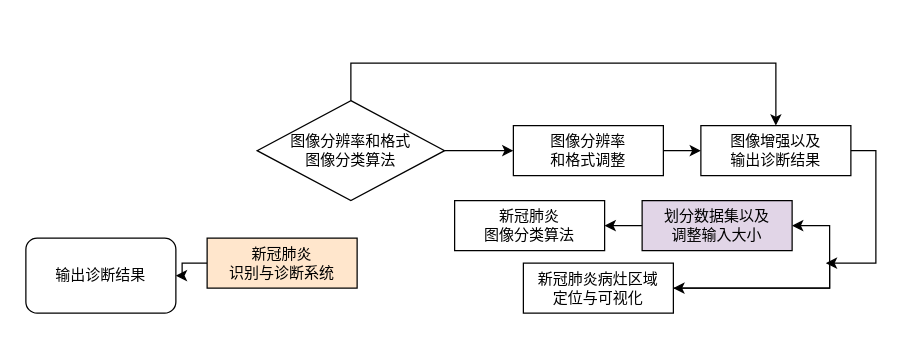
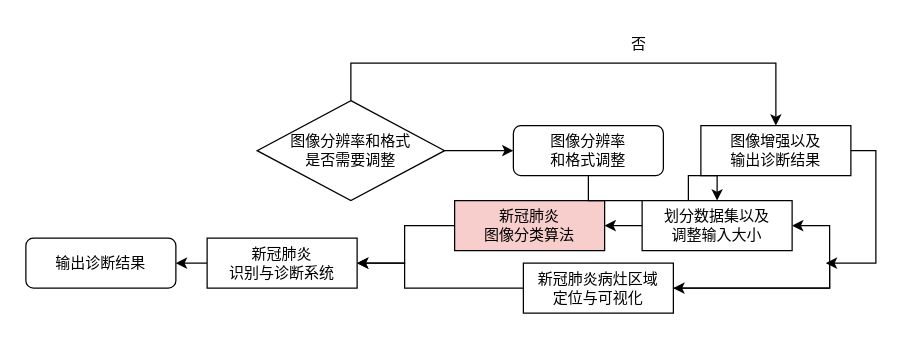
  <mxCell id="0" />
  <mxCell id="1" parent="0" />
- <mxCell id="3" value="新冠肺炎&lt;br&gt;图像分类算法" style="rounded=0;whiteSpace=wrap;html=1;" vertex="1" parent="1"><mxGeometry x="363" y="160" width="120" height="40" as="geometry" /></mxCell>
+ <mxCell id="2" value="" style="edgeStyle=orthogonalEdgeStyle;rounded=0;orthogonalLoop=1;jettySize=auto;html=1;entryX=1;entryY=0.5;entryDx=0;entryDy=0;" edge="1" parent="1" source="3" target="14"><mxGeometry relative="1" as="geometry"><mxPoint x="273" y="210" as="targetPoint" /><Array as="points"><mxPoint x="323" y="180" /><mxPoint x="323" y="210" /></Array></mxGeometry></mxCell>
+ <mxCell id="3" value="新冠肺炎&lt;br&gt;图像分类算法" style="rounded=0;whiteSpace=wrap;html=1;fillColor=#f8cecc;" vertex="1" parent="1"><mxGeometry x="363" y="160" width="120" height="40" as="geometry" /></mxCell>
  <mxCell id="4" value="" style="edgeStyle=orthogonalEdgeStyle;rounded=0;orthogonalLoop=1;jettySize=auto;html=1;startArrow=none;" edge="1" parent="1"><mxGeometry relative="1" as="geometry"><mxPoint x="693" y="210" as="sourcePoint" /><mxPoint x="693" y="210" as="targetPoint" /><Array as="points" /></mxGeometry></mxCell>
  <mxCell id="5" value="图像增强以及&lt;br&gt;输出诊断结果" style="rounded=0;whiteSpace=wrap;html=1;points=[[0,0,0,0,0],[0,0.25,0,0,0],[0,0.5,0,0,0],[0,0.75,0,0,0],[0,1,0,0,0],[0.25,0,0,0,0],[0.25,1,0,0,0],[0.5,0,0,0,0],[0.5,1,0,0,0],[0.75,0,0,0,0],[0.75,1,0,0,0],[1,0,0,0,0],[1,0.25,0,0,0],[1,0.5,0,0,0],[1,0.75,0,0,0],[1,1,0,0,0]];" vertex="1" parent="1"><mxGeometry x="560" y="100" width="120" height="40" as="geometry" /></mxCell>
  <mxCell id="6" value="" style="edgeStyle=orthogonalEdgeStyle;rounded=0;orthogonalLoop=1;jettySize=auto;html=1;" edge="1" parent="1" source="7" target="9"><mxGeometry relative="1" as="geometry" /></mxCell>
- <mxCell id="7" value="图像分辨率和格式&lt;br&gt;图像分类算法" style="rhombus;whiteSpace=wrap;html=1;" vertex="1" parent="1"><mxGeometry x="205" y="80" width="150" height="80" as="geometry" /></mxCell>
- <mxCell id="8" value="" style="edgeStyle=orthogonalEdgeStyle;rounded=0;orthogonalLoop=1;jettySize=auto;html=1;spacing=6;" edge="1" parent="1" source="9" target="5"><mxGeometry relative="1" as="geometry" /></mxCell>
- <mxCell id="9" value="图像分辨率&lt;br&gt;和格式调整" style="rounded=0;whiteSpace=wrap;html=1;" vertex="1" parent="1"><mxGeometry x="410" y="100" width="120" height="40" as="geometry" /></mxCell>
+ <mxCell id="7" value="图像分辨率和格式&lt;br&gt;是否需要调整" style="rhombus;whiteSpace=wrap;html=1;" vertex="1" parent="1"><mxGeometry x="205" y="80" width="150" height="80" as="geometry" /></mxCell>
+ <mxCell id="8" value="" style="edgeStyle=orthogonalEdgeStyle;rounded=0;orthogonalLoop=1;jettySize=auto;html=1;spacing=6;" edge="1" parent="1" source="9" target="17"><mxGeometry relative="1" as="geometry" /></mxCell>
+ <mxCell id="9" value="图像分辨率&lt;br&gt;和格式调整" style="whiteSpace=wrap;html=1;rounded=1;" vertex="1" parent="1"><mxGeometry x="410" y="100" width="120" height="40" as="geometry" /></mxCell>
  <mxCell id="10" style="edgeStyle=orthogonalEdgeStyle;rounded=0;orthogonalLoop=1;jettySize=auto;html=1;entryX=1;entryY=0.5;entryDx=0;entryDy=0;" edge="1" parent="1" target="17"><mxGeometry relative="1" as="geometry"><mxPoint x="663" y="210" as="sourcePoint" /><Array as="points"><mxPoint x="663" y="210" /><mxPoint x="663" y="180" /></Array></mxGeometry></mxCell>
  <mxCell id="11" value="" style="endArrow=classic;html=1;rounded=0;entryX=0.5;entryY=0;entryDx=0;entryDy=0;entryPerimeter=0;" edge="1" parent="1" target="5"><mxGeometry width="50" height="50" relative="1" as="geometry"><mxPoint x="280" y="80" as="sourcePoint" /><mxPoint x="600" y="30" as="targetPoint" /><Array as="points"><mxPoint x="280" y="80" /><mxPoint x="280" y="50" /><mxPoint x="620" y="50" /></Array></mxGeometry></mxCell>
+ <mxCell id="12" value="否" style="text;html=1;align=center;verticalAlign=middle;resizable=0;points=[];autosize=1;strokeColor=none;fillColor=none;" vertex="1" parent="1"><mxGeometry x="490" y="20" width="40" height="30" as="geometry" /></mxCell>
  <mxCell id="13" value="" style="edgeStyle=orthogonalEdgeStyle;rounded=0;orthogonalLoop=1;jettySize=auto;html=1;entryX=1;entryY=0.5;entryDx=0;entryDy=0;" edge="1" parent="1" source="14" target="16"><mxGeometry relative="1" as="geometry"><mxPoint x="150" y="210" as="targetPoint" /></mxGeometry></mxCell>
- <mxCell id="14" value="新冠肺炎&lt;br&gt;识别与诊断系统" style="rounded=0;whiteSpace=wrap;html=1;fillColor=#ffe6cc;" vertex="1" parent="1"><mxGeometry x="165" y="190" width="120" height="40" as="geometry" /></mxCell>
- <mxCell id="16" value="输出诊断结果" style="rounded=1;whiteSpace=wrap;html=1;" vertex="1" parent="1"><mxGeometry x="20" y="190" width="120" height="60" as="geometry" /></mxCell>
- <mxCell id="17" value="划分数据集以及&lt;br&gt;调整输入大小" style="rounded=0;whiteSpace=wrap;html=1;fillColor=#e1d5e7;" vertex="1" parent="1"><mxGeometry x="513" y="160" width="120" height="40" as="geometry" /></mxCell>
+ <mxCell id="14" value="新冠肺炎&lt;br&gt;识别与诊断系统" style="rounded=0;whiteSpace=wrap;html=1;" vertex="1" parent="1"><mxGeometry x="165" y="190" width="120" height="40" as="geometry" /></mxCell>
+ <mxCell id="15" value="" style="edgeStyle=orthogonalEdgeStyle;rounded=0;orthogonalLoop=1;jettySize=auto;html=1;exitX=0;exitY=0.5;exitDx=0;exitDy=0;entryX=1;entryY=0.5;entryDx=0;entryDy=0;" edge="1" parent="1" source="19" target="14"><mxGeometry relative="1" as="geometry"><mxPoint x="363" y="240" as="sourcePoint" /><mxPoint x="290" y="210" as="targetPoint" /><Array as="points"><mxPoint x="323" y="230" /><mxPoint x="323" y="210" /></Array></mxGeometry></mxCell>
+ <mxCell id="16" value="输出诊断结果" style="rounded=1;whiteSpace=wrap;html=1;" vertex="1" parent="1"><mxGeometry x="20" y="190" width="120" height="40" as="geometry" /></mxCell>
+ <mxCell id="17" value="划分数据集以及&lt;br&gt;调整输入大小" style="rounded=0;whiteSpace=wrap;html=1;" vertex="1" parent="1"><mxGeometry x="513" y="160" width="120" height="40" as="geometry" /></mxCell>
  <mxCell id="18" value="" style="edgeStyle=orthogonalEdgeStyle;rounded=0;orthogonalLoop=1;jettySize=auto;html=1;exitX=0;exitY=0.5;exitDx=0;exitDy=0;" edge="1" parent="1" source="17"><mxGeometry relative="1" as="geometry"><mxPoint x="373" y="200" as="sourcePoint" /><mxPoint x="483" y="180" as="targetPoint" /></mxGeometry></mxCell>
  <mxCell id="19" value="新冠肺炎病灶区域&lt;br&gt;定位与可视化" style="rounded=0;whiteSpace=wrap;html=1;" vertex="1" parent="1"><mxGeometry x="418" y="210" width="120" height="40" as="geometry" /></mxCell>
  <mxCell id="20" value="" style="edgeStyle=orthogonalEdgeStyle;rounded=0;orthogonalLoop=1;jettySize=auto;html=1;endArrow=none;" edge="1" parent="1" target="19"><mxGeometry relative="1" as="geometry"><mxPoint x="663" y="210" as="sourcePoint" /><mxPoint x="483" y="230" as="targetPoint" /><Array as="points"><mxPoint x="523" y="230" /><mxPoint x="483" y="230" /></Array></mxGeometry></mxCell>
  <mxCell id="21" value="" style="endArrow=classic;html=1;rounded=0;entryX=1;entryY=0.5;entryDx=0;entryDy=0;" edge="1" parent="1" target="19"><mxGeometry width="50" height="50" relative="1" as="geometry"><mxPoint x="663" y="210" as="sourcePoint" /><mxPoint x="413" y="220" as="targetPoint" /><Array as="points"><mxPoint x="663" y="230" /></Array></mxGeometry></mxCell>
  <mxCell id="22" value="" style="endArrow=classic;html=1;rounded=0;exitX=1;exitY=0.5;exitDx=0;exitDy=0;exitPerimeter=0;" edge="1" parent="1" source="5"><mxGeometry width="50" height="50" relative="1" as="geometry"><mxPoint x="670" y="180" as="sourcePoint" /><mxPoint x="660" y="210" as="targetPoint" /><Array as="points"><mxPoint x="700" y="120" /><mxPoint x="700" y="210" /></Array></mxGeometry></mxCell>
